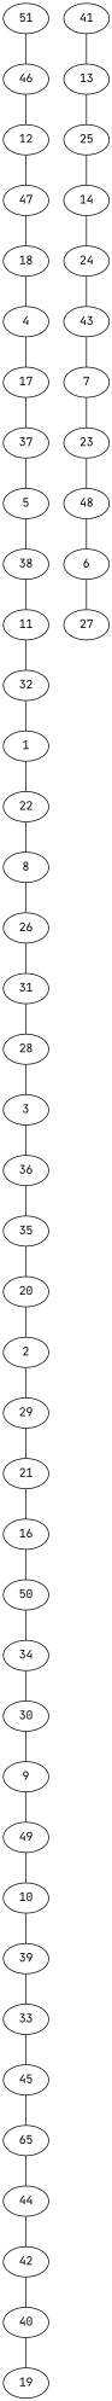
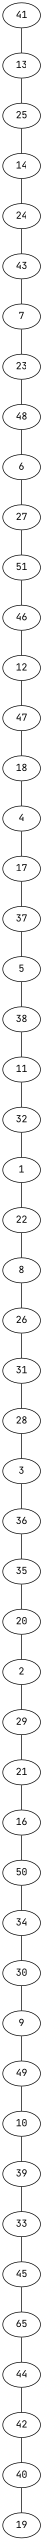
  graph {
    fontname="JetBrains Mono"
    node [fontname="JetBrains Mono"]
    edge [fontname="JetBrains Mono"]
    1
    22
    8
    2
    29
    21
    3
    36
    35
    4
    17
    37
    5
    38
    11
    6
    27
    51
    7
    23
    48
    26
    31
    9
    49
    10
    39
    33
    32
    12
    47
    18
    13
    25
    14
    24
    43
    n38 [label=65]
    44
    42
    16
    50
    34
    41
    20
    28
    46
    30
    45
    40
    19
    1 -- 22
    22 -- 8
    8 -- 26
    2 -- 29
    29 -- 21
    21 -- 16
    3 -- 36
    36 -- 35
    35 -- 20
    4 -- 17
    17 -- 37
    37 -- 5
    5 -- 38
    38 -- 11
    11 -- 32
    6 -- 27
+   27 -- 51
    51 -- 46
    7 -- 23
    23 -- 48
    48 -- 6
    26 -- 31
    31 -- 28
    9 -- 49
    49 -- 10
    10 -- 39
    39 -- 33
    33 -- 45
    32 -- 1
    12 -- 47
    47 -- 18
    18 -- 4
    13 -- 25
    25 -- 14
    14 -- 24
    24 -- 43
    43 -- 7
    n38 -- 44
    44 -- 42
    42 -- 40
    16 -- 50
    50 -- 34
    34 -- 30
    41 -- 13
    20 -- 2
    28 -- 3
    46 -- 12
    30 -- 9
    45 -- n38
    40 -- 19
  }
